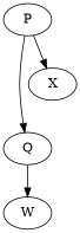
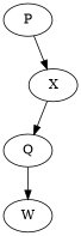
  digraph {
    P
    Q
    X
    W
-   P -> Q
+   X -> Q
    P -> X
    Q -> W
  }
